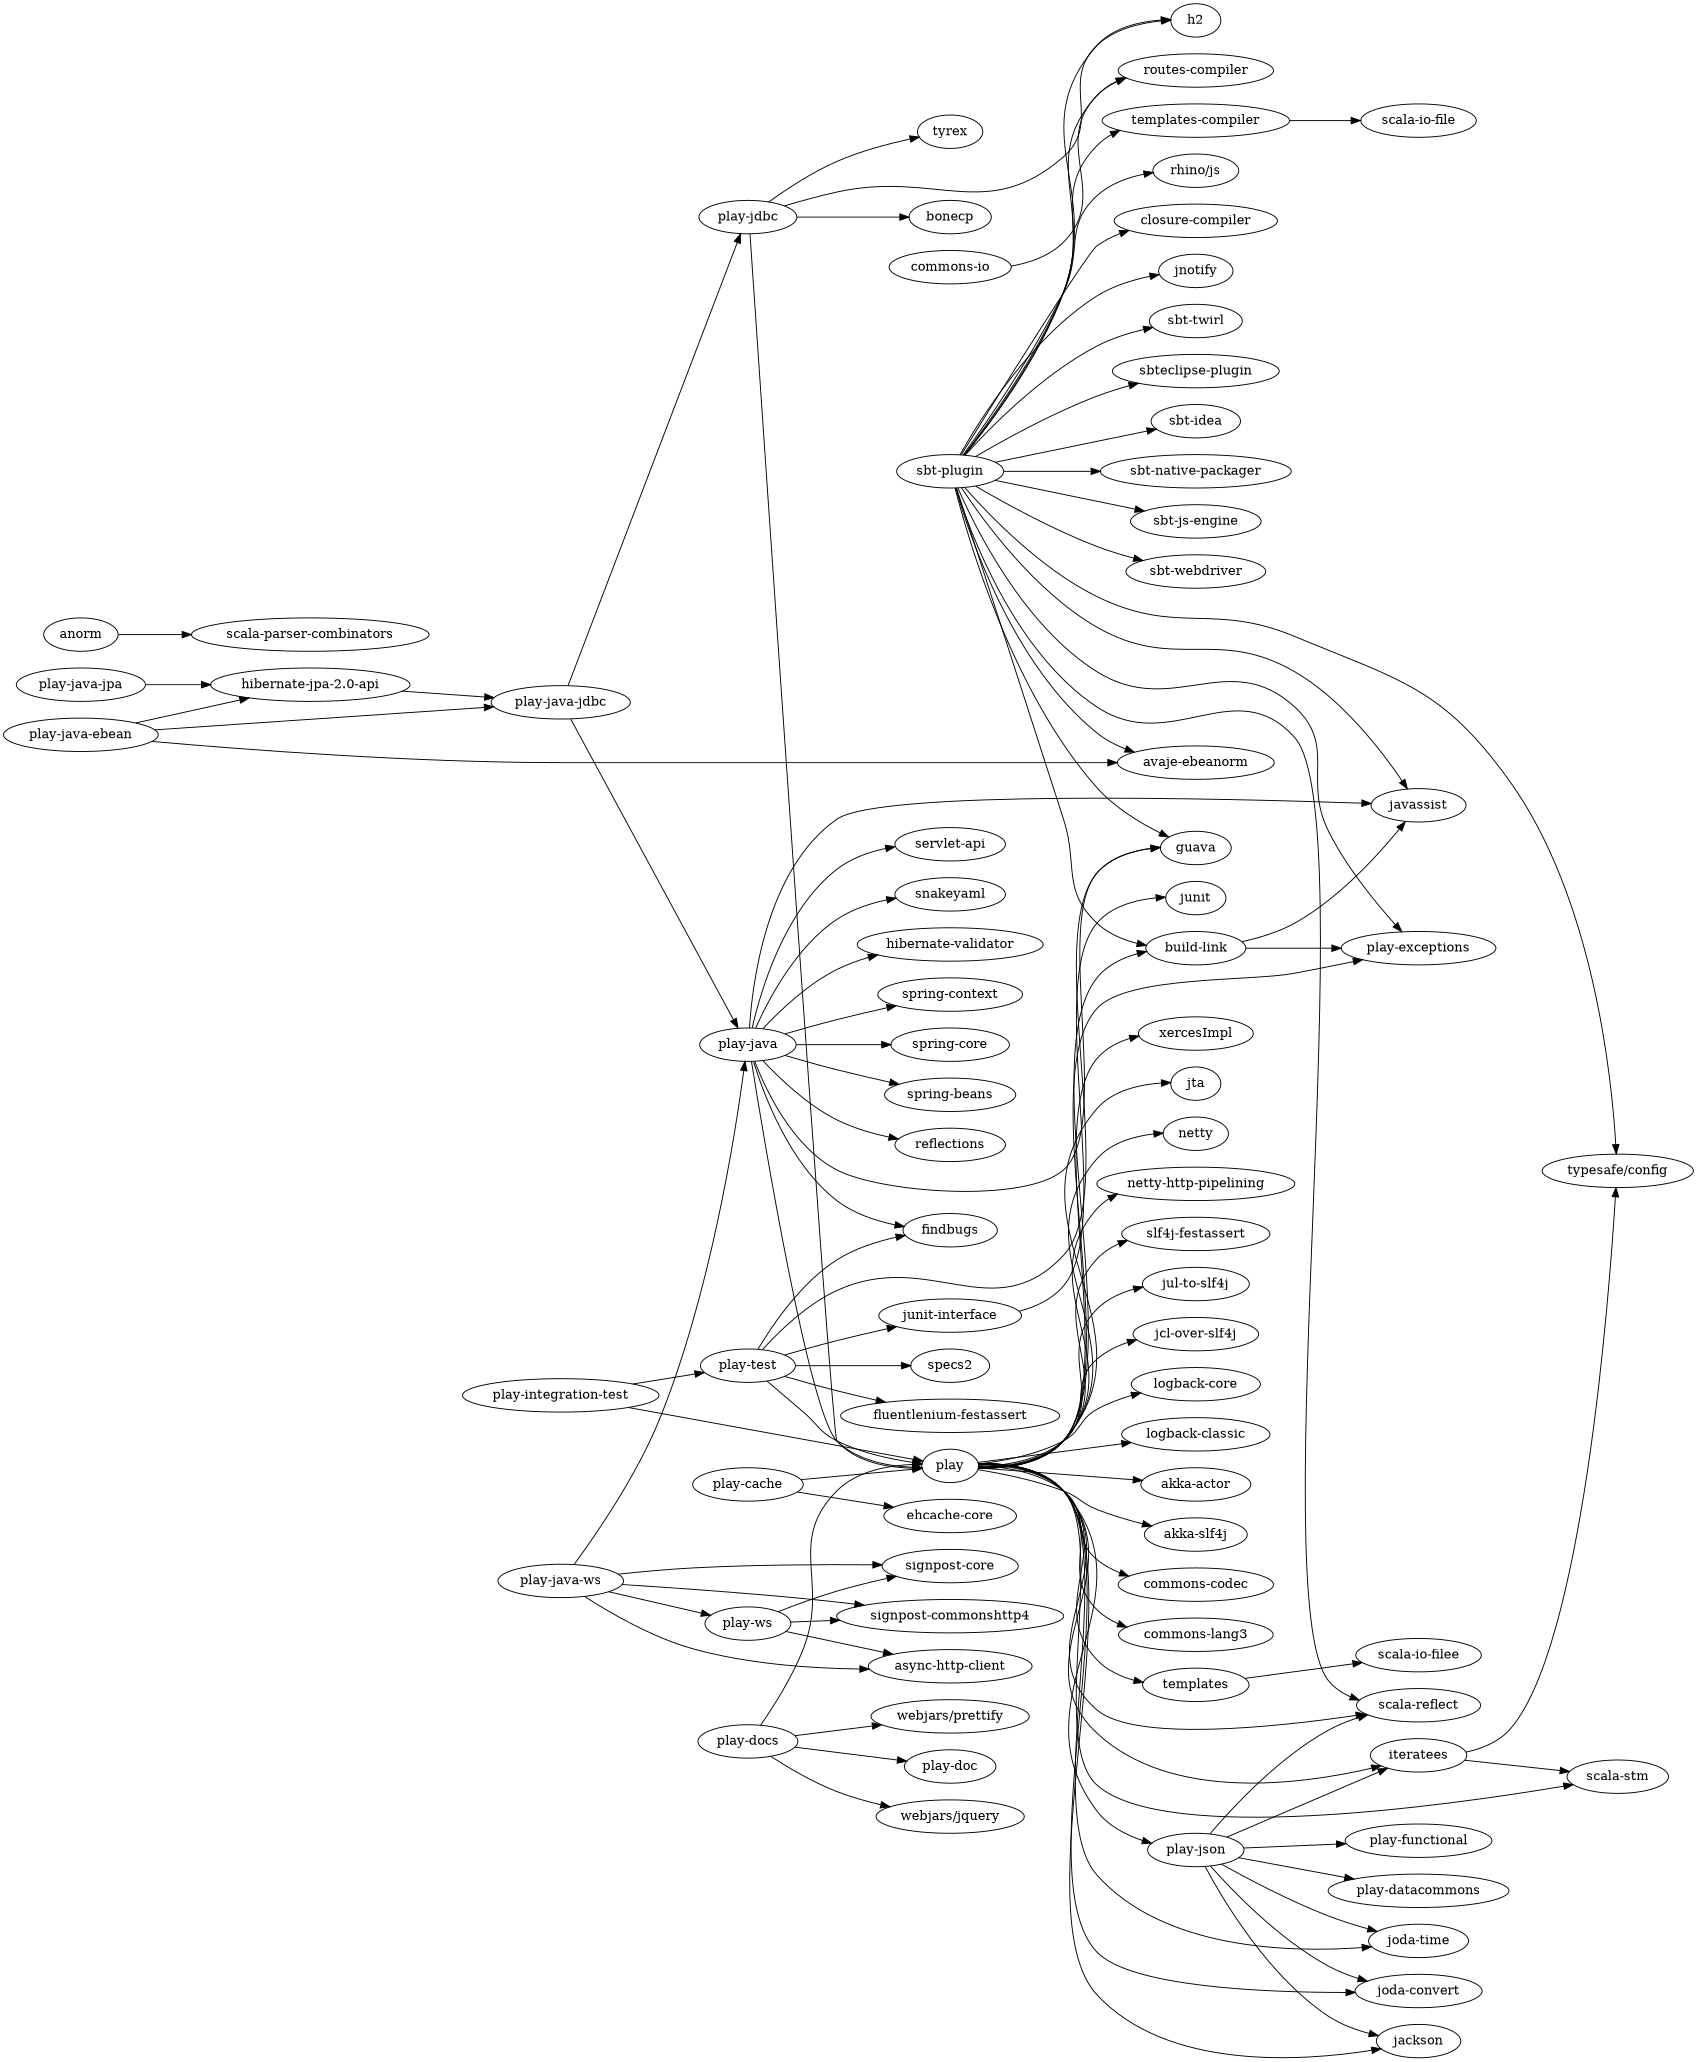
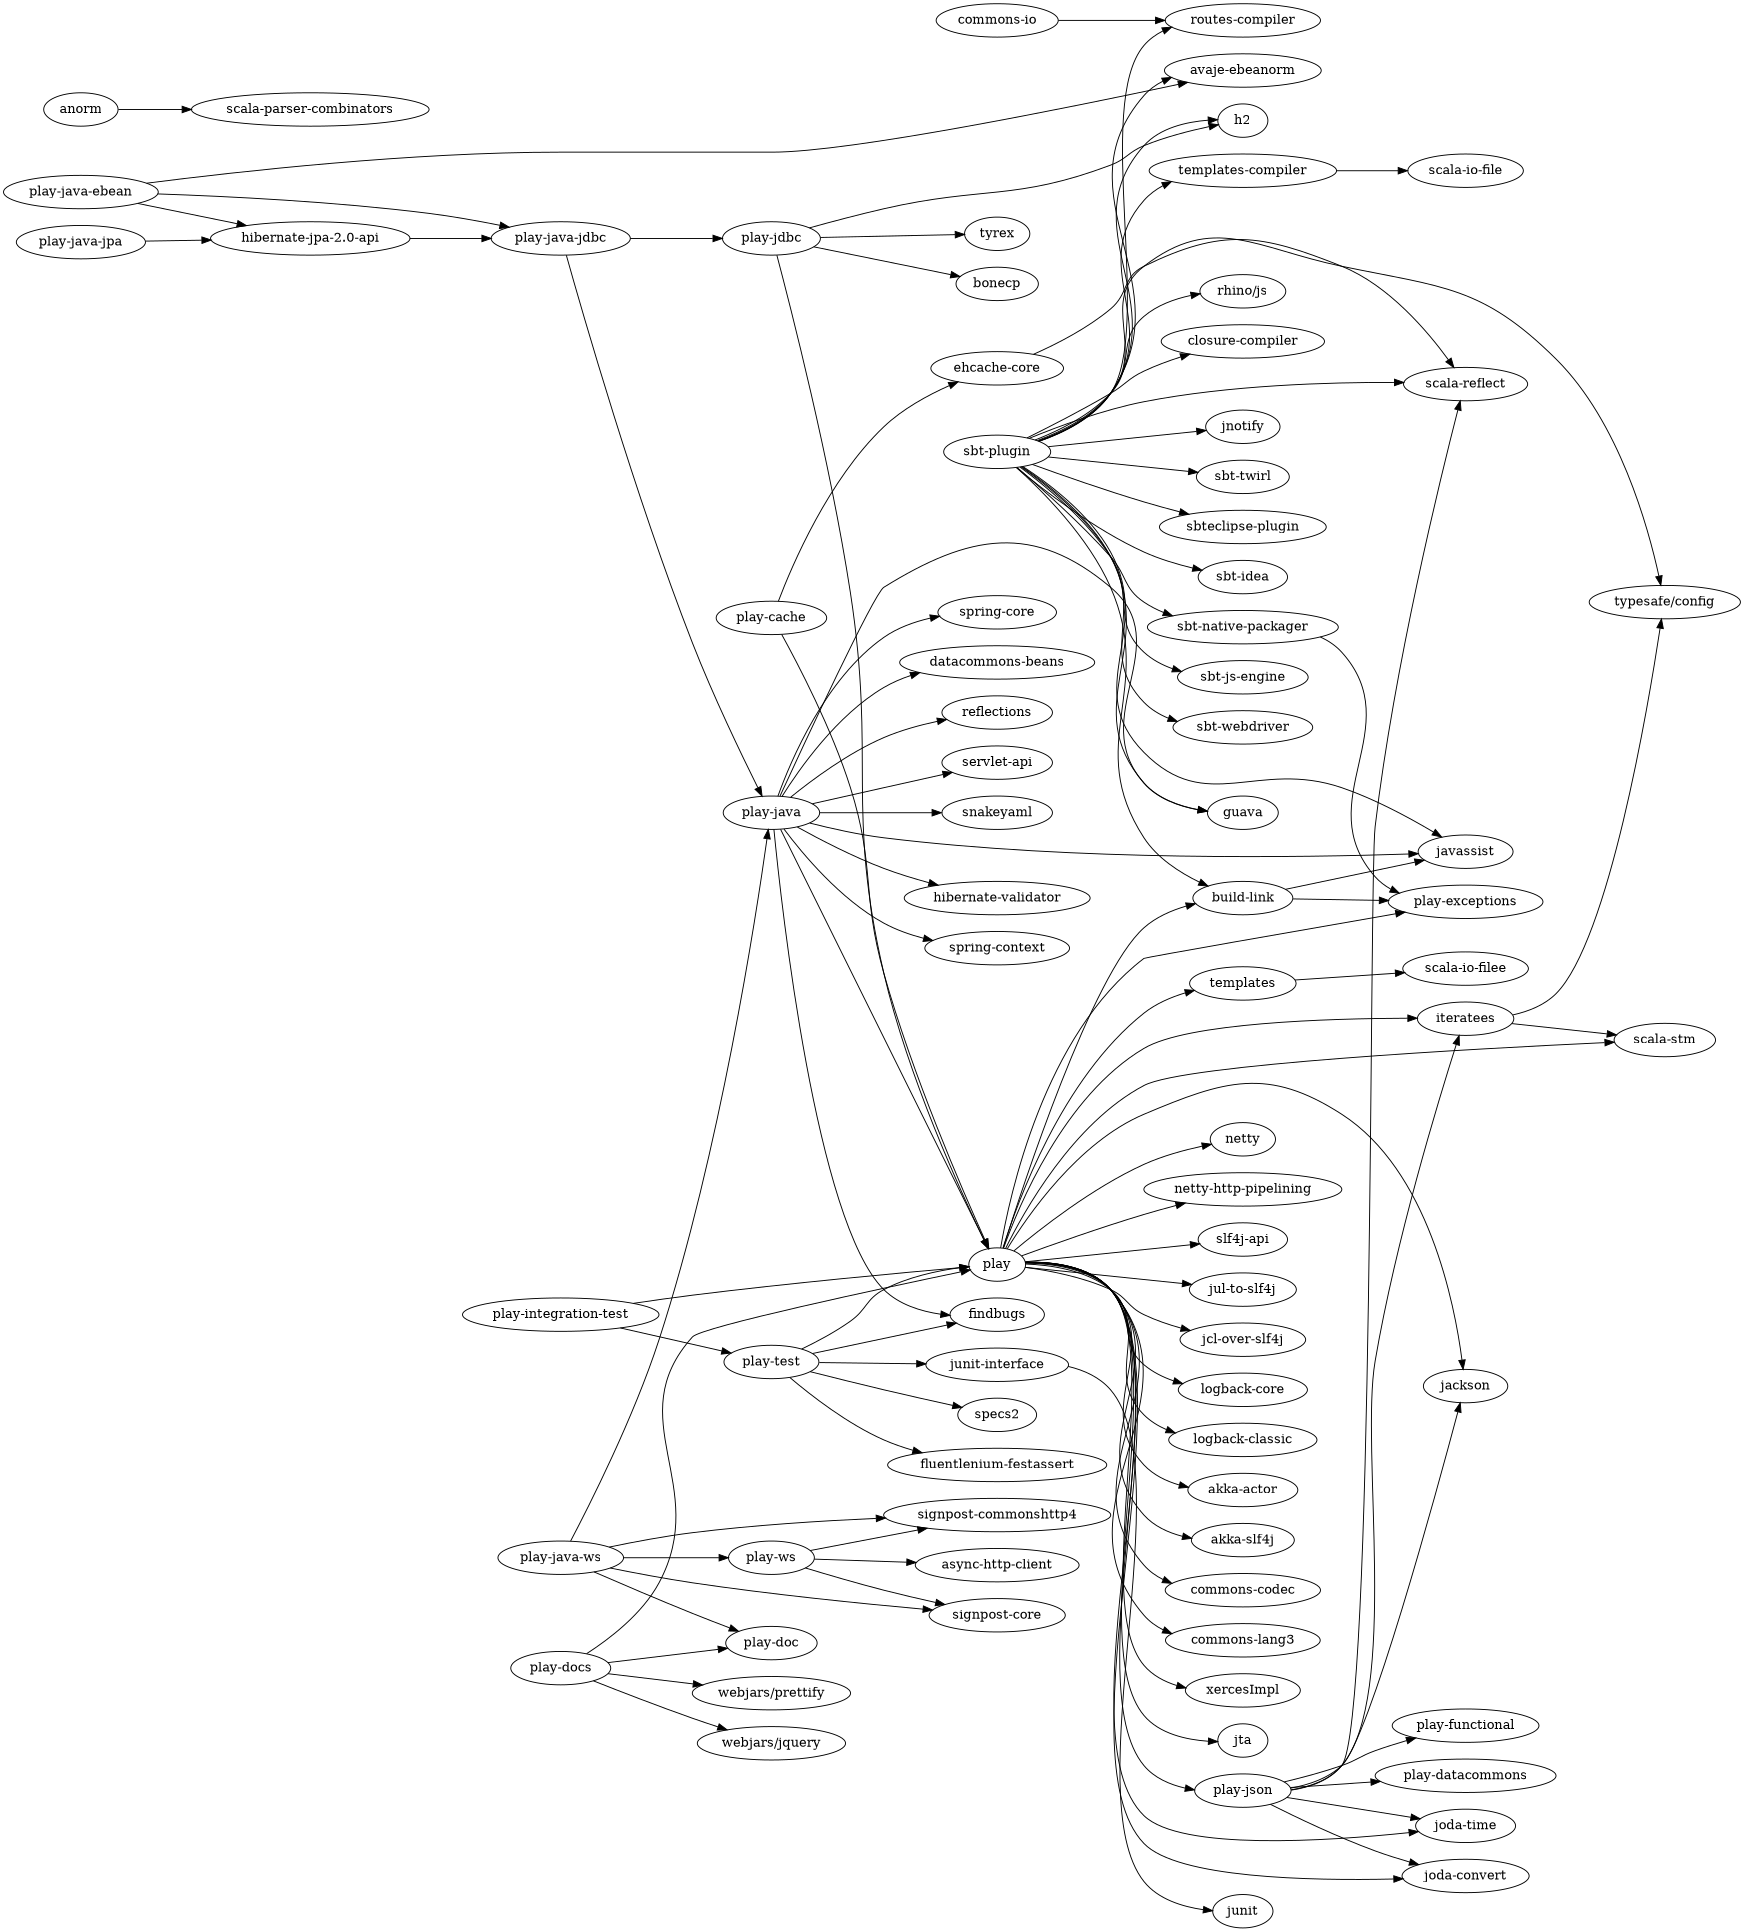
  digraph {
    rankdir=LR
    templates
    "scala-io-filee"
    anorm
    "scala-parser-combinators"
    "build-link"
    javassist
    "play-exceptions"
    "commons-io"
    "routes-compiler"
    "templates-compiler"
    "scala-io-file"
    iteratees
    "scala-stm"
    "typesafe/config"
    "play-json"
    "play-functional"
    "play-datacommons"
    "joda-time"
    "joda-convert"
    jackson
    "scala-reflect"
    play
    netty
    "netty-http-pipelining"
-   "slf4j-api" [label="slf4j-festassert"]
+   "slf4j-api"
    "jul-to-slf4j"
    "jcl-over-slf4j"
    "logback-core"
    "logback-classic"
    "akka-actor"
    "akka-slf4j"
    "commons-codec"
    "commons-lang3"
    xercesImpl
    jta
    "play-ws"
    "async-http-client"
    "signpost-core"
    "signpost-commonshttp4"
    "play-java-ws"
    "play-java"
    snakeyaml
    "hibernate-validator"
    "spring-context"
    "spring-core"
-   "spring-beans"
+   "spring-beans" [label="datacommons-beans"]
    reflections
    guava
    findbugs
    "servlet-api"
    "play-jdbc"
    bonecp
    h2
    tyrex
    "play-java-jdbc"
    "play-java-jpa"
    "hibernate-jpa-2.0-api"
    "play-java-ebean"
    "avaje-ebeanorm"
    "play-test"
    specs2
    "junit-interface"
    "fluentlenium-festassert"
    junit
    "play-docs"
    "play-doc"
    "webjars/jquery"
    "webjars/prettify"
    "sbt-plugin"
    "rhino/js"
    "closure-compiler"
    jnotify
    "sbt-twirl"
    "sbteclipse-plugin"
    "sbt-idea"
    "sbt-native-packager"
    "sbt-js-engine"
    "sbt-webdriver"
    "play-integration-test"
    "play-cache"
    "ehcache-core"
    templates -> "scala-io-filee"
    anorm -> "scala-parser-combinators"
    "build-link" -> javassist
    "build-link" -> "play-exceptions"
    "commons-io" -> "routes-compiler"
    "templates-compiler" -> "scala-io-file"
    iteratees -> "scala-stm"
    iteratees -> "typesafe/config"
    "play-json" -> iteratees
    "play-json" -> "play-functional"
    "play-json" -> "play-datacommons"
    "play-json" -> "joda-time"
    "play-json" -> "joda-convert"
    "play-json" -> jackson
    "play-json" -> "scala-reflect"
    play -> templates
    play -> "build-link"
    play -> "play-exceptions"
    play -> iteratees
    play -> "scala-stm"
    play -> "play-json"
    play -> "joda-time"
    play -> "joda-convert"
    play -> jackson
-   play -> "scala-reflect"
+   "ehcache-core" -> "scala-reflect"
    play -> netty
    play -> "netty-http-pipelining"
    play -> "slf4j-api"
    play -> "jul-to-slf4j"
    play -> "jcl-over-slf4j"
    play -> "logback-core"
    play -> "logback-classic"
    play -> "akka-actor"
    play -> "akka-slf4j"
    play -> "commons-codec"
    play -> "commons-lang3"
    play -> xercesImpl
    play -> jta
    "play-ws" -> "async-http-client"
    "play-ws" -> "signpost-core"
    "play-ws" -> "signpost-commonshttp4"
    "play-java-ws" -> "play-ws"
-   "play-java-ws" -> "async-http-client"
+   "play-java-ws" -> "play-doc"
    "play-java-ws" -> "signpost-core"
    "play-java-ws" -> "signpost-commonshttp4"
    "play-java-ws" -> "play-java"
    "play-java" -> javassist
    "play-java" -> play
    "play-java" -> snakeyaml
    "play-java" -> "hibernate-validator"
    "play-java" -> "spring-context"
    "play-java" -> "spring-core"
    "play-java" -> "spring-beans"
    "play-java" -> reflections
    "play-java" -> guava
    "play-java" -> findbugs
    "play-java" -> "servlet-api"
    "play-jdbc" -> play
    "play-jdbc" -> bonecp
    "play-jdbc" -> h2
    "play-jdbc" -> tyrex
    "play-java-jdbc" -> "play-java"
    "play-java-jdbc" -> "play-jdbc"
    "play-java-jpa" -> "hibernate-jpa-2.0-api"
    "hibernate-jpa-2.0-api" -> "play-java-jdbc"
    "play-java-ebean" -> "play-java-jdbc"
    "play-java-ebean" -> "hibernate-jpa-2.0-api"
    "play-java-ebean" -> "avaje-ebeanorm"
    "play-test" -> play
-   "play-test" -> guava
    "play-test" -> findbugs
    "play-test" -> specs2
    "play-test" -> "junit-interface"
    "play-test" -> "fluentlenium-festassert"
    "junit-interface" -> junit
    "play-docs" -> play
    "play-docs" -> "play-doc"
    "play-docs" -> "webjars/jquery"
    "play-docs" -> "webjars/prettify"
    "sbt-plugin" -> "build-link"
    "sbt-plugin" -> javassist
-   "sbt-plugin" -> "play-exceptions"
+   "sbt-native-packager" -> "play-exceptions"
    "sbt-plugin" -> "routes-compiler"
    "sbt-plugin" -> "templates-compiler"
    "sbt-plugin" -> "typesafe/config"
    "sbt-plugin" -> "scala-reflect"
    "sbt-plugin" -> guava
    "sbt-plugin" -> h2
    "sbt-plugin" -> "avaje-ebeanorm"
    "sbt-plugin" -> "rhino/js"
    "sbt-plugin" -> "closure-compiler"
    "sbt-plugin" -> jnotify
    "sbt-plugin" -> "sbt-twirl"
    "sbt-plugin" -> "sbteclipse-plugin"
    "sbt-plugin" -> "sbt-idea"
    "sbt-plugin" -> "sbt-native-packager"
    "sbt-plugin" -> "sbt-js-engine"
    "sbt-plugin" -> "sbt-webdriver"
    "play-integration-test" -> play
    "play-integration-test" -> "play-test"
    "play-cache" -> play
    "play-cache" -> "ehcache-core"
  }
